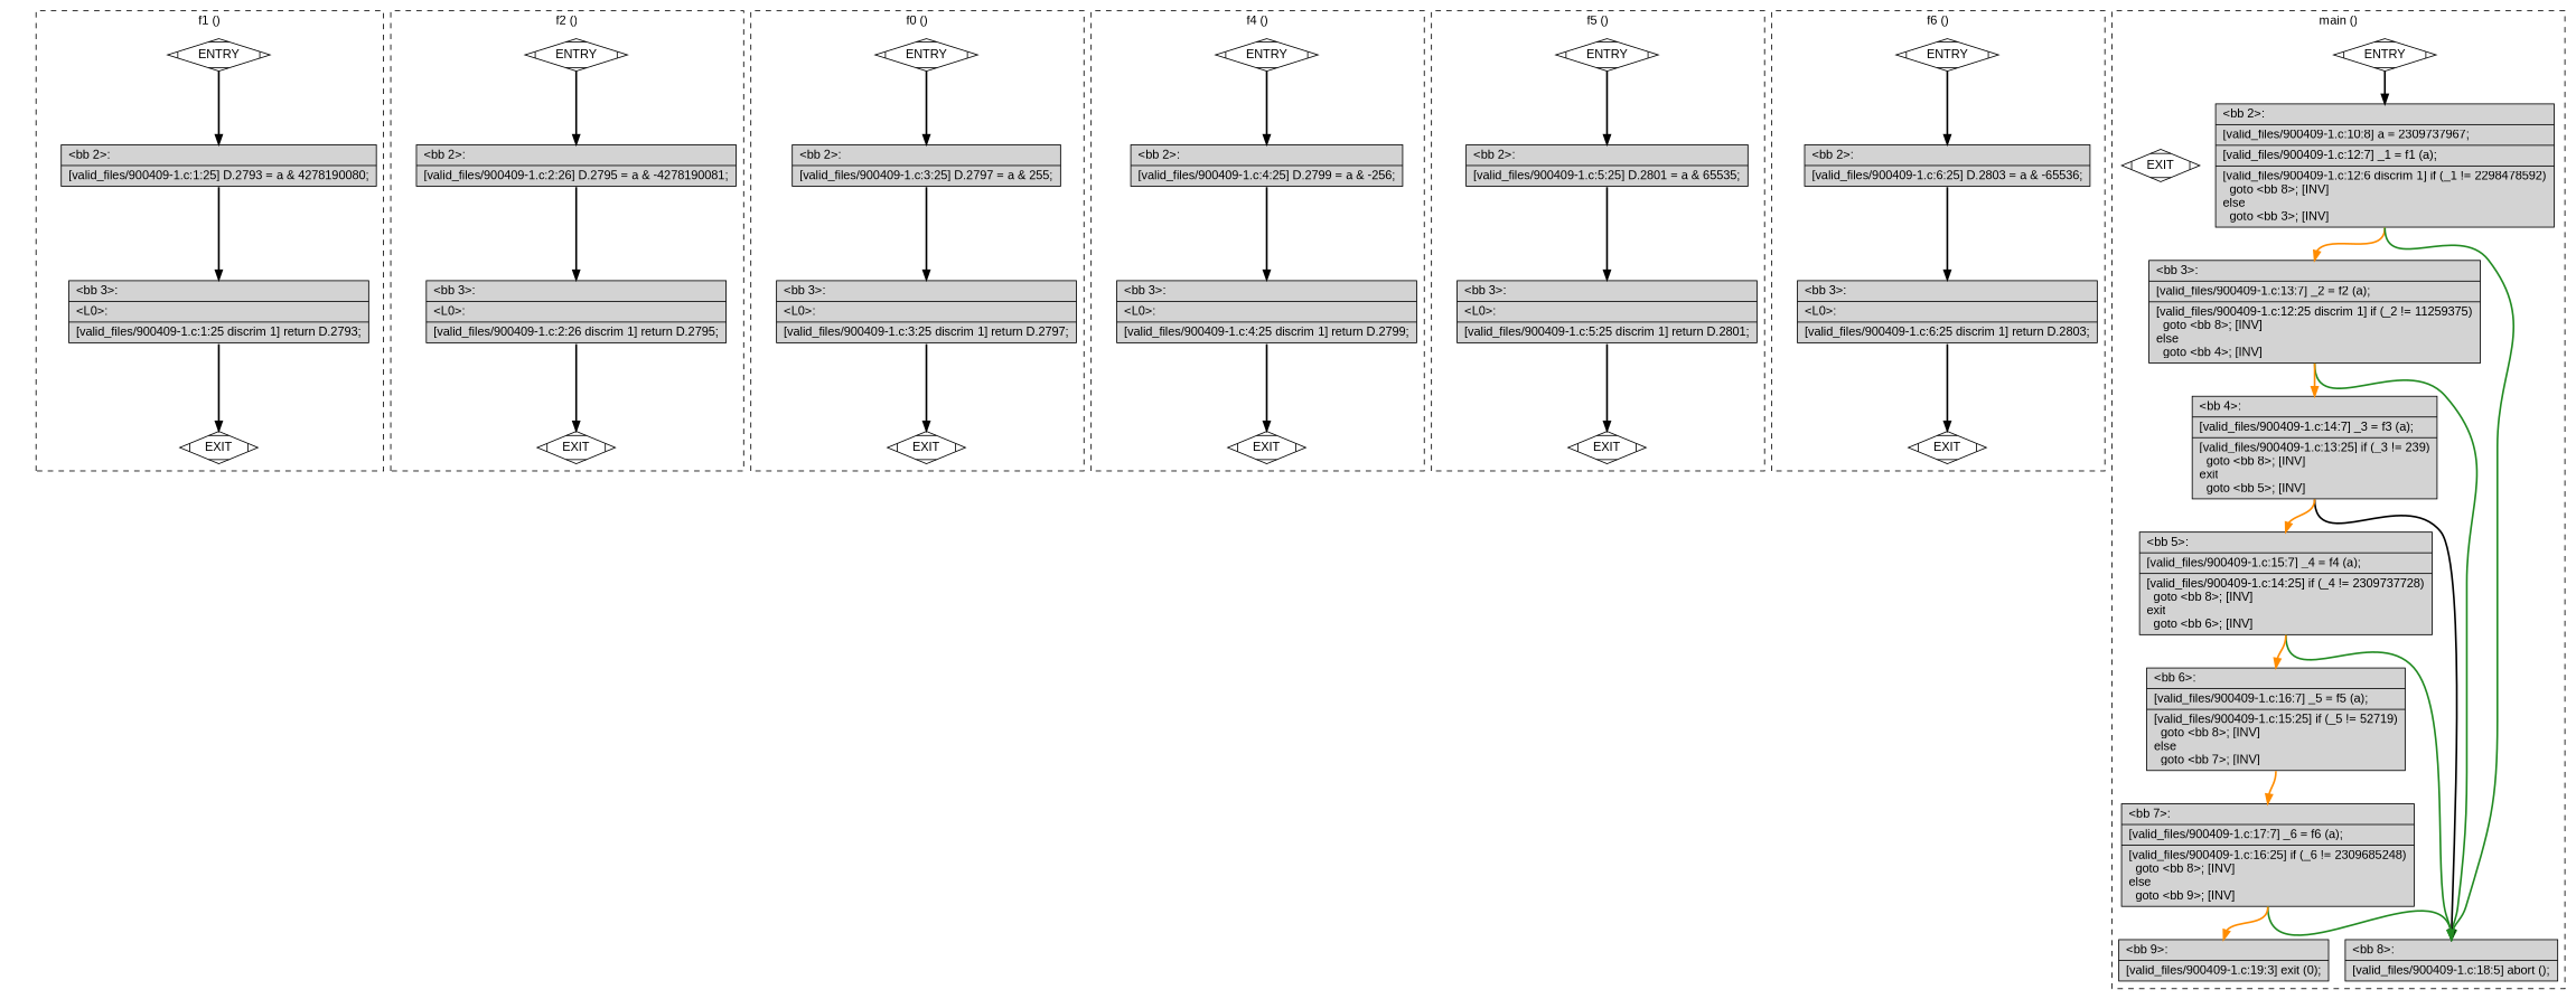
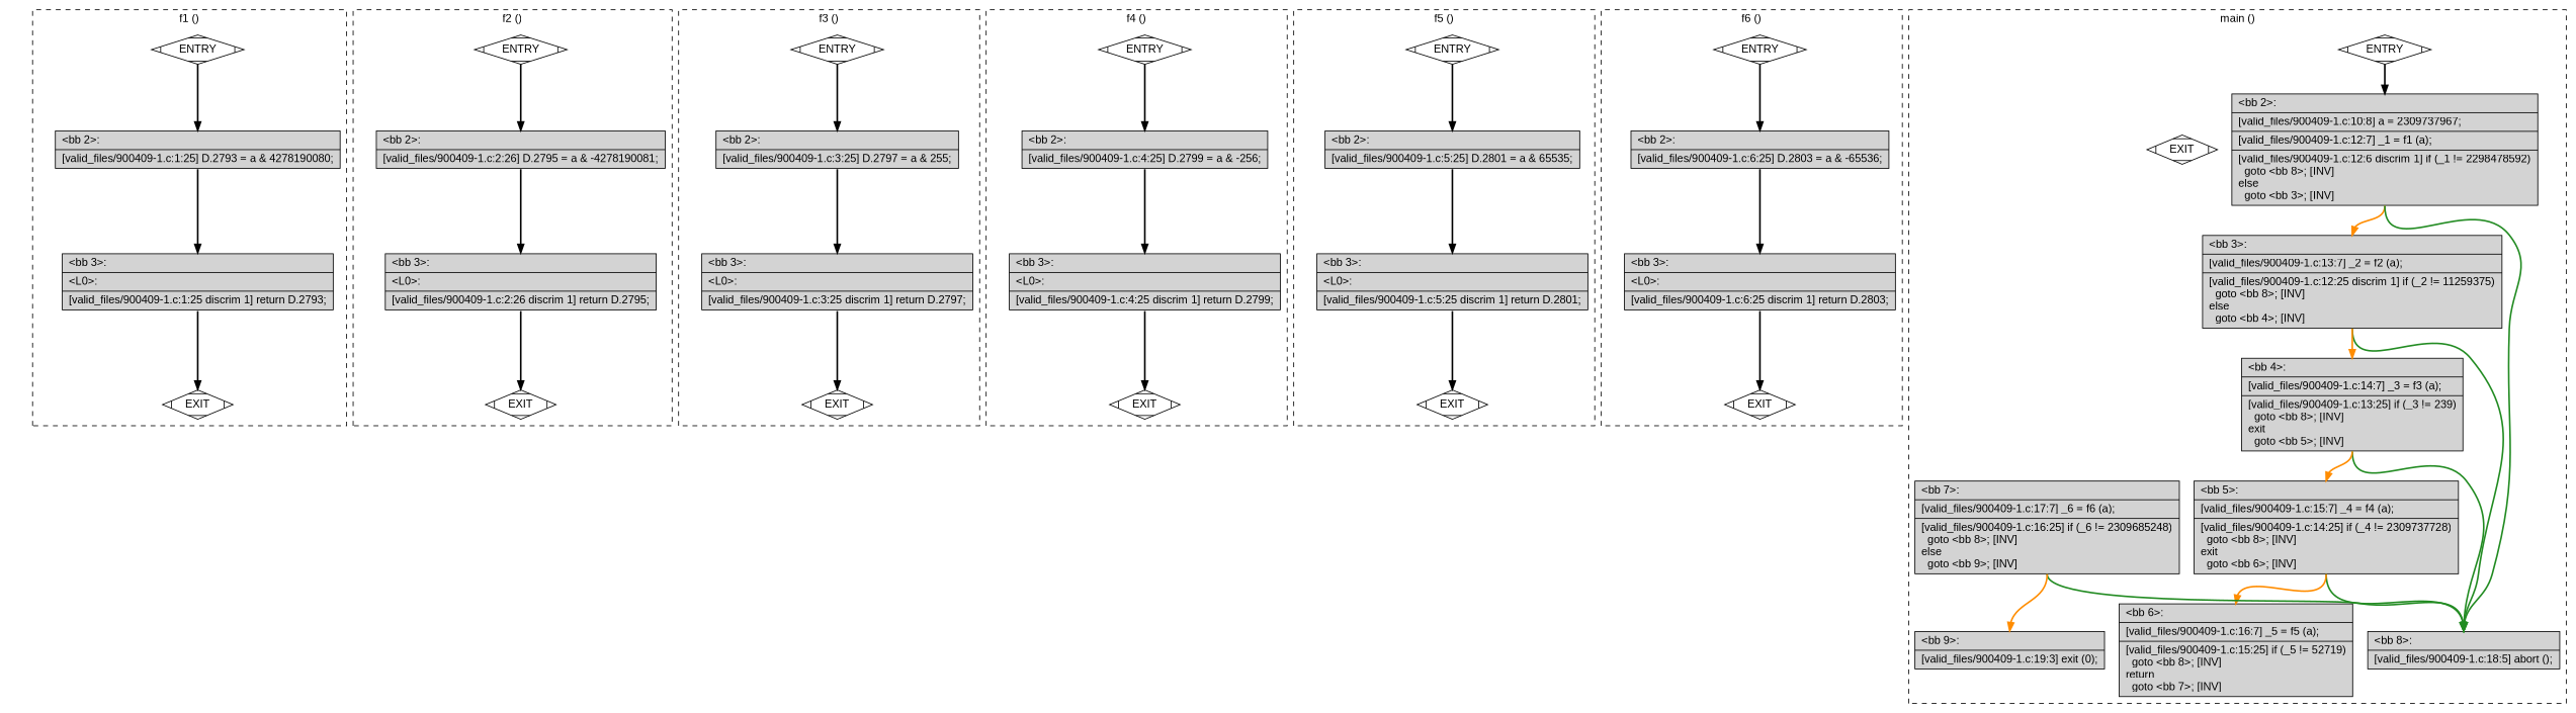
  digraph {
    fontname="Liberation Sans"
    node [fillcolor=lightgrey fontname="Liberation Sans" shape=record style=filled]
    edge [constraint=true fontname="Liberation Sans" headport=n style="solid,bold" tailport=s color=black weight=10]
    n1 [fillcolor=white label=ENTRY shape=Mdiamond]
    n2 [fillcolor=white label=EXIT shape=Mdiamond]
    n3 [label="{\<bb\ 2\>:\l|[valid_files/900409-1.c:1:25]\ D.2793\ =\ a\ &\ 4278190080;\l}"]
    n4 [label="{\<bb\ 3\>:\l|\<L0\>:\l|[valid_files/900409-1.c:1:25\ discrim\ 1]\ return\ D.2793;\l}"]
    n5 [fillcolor=white label=ENTRY shape=Mdiamond]
    n6 [fillcolor=white label=EXIT shape=Mdiamond]
    n7 [label="{\<bb\ 2\>:\l|[valid_files/900409-1.c:2:26]\ D.2795\ =\ a\ &\ -4278190081;\l}"]
    n8 [label="{\<bb\ 3\>:\l|\<L0\>:\l|[valid_files/900409-1.c:2:26\ discrim\ 1]\ return\ D.2795;\l}"]
    n9 [fillcolor=white label=ENTRY shape=Mdiamond]
    n10 [fillcolor=white label=EXIT shape=Mdiamond]
    n11 [label="{\<bb\ 2\>:\l|[valid_files/900409-1.c:3:25]\ D.2797\ =\ a\ &\ 255;\l}"]
    n12 [label="{\<bb\ 3\>:\l|\<L0\>:\l|[valid_files/900409-1.c:3:25\ discrim\ 1]\ return\ D.2797;\l}"]
    n13 [fillcolor=white label=ENTRY shape=Mdiamond]
    n14 [fillcolor=white label=EXIT shape=Mdiamond]
    n15 [label="{\<bb\ 2\>:\l|[valid_files/900409-1.c:4:25]\ D.2799\ =\ a\ &\ -256;\l}"]
    n16 [label="{\<bb\ 3\>:\l|\<L0\>:\l|[valid_files/900409-1.c:4:25\ discrim\ 1]\ return\ D.2799;\l}"]
    n17 [fillcolor=white label=ENTRY shape=Mdiamond]
    n18 [fillcolor=white label=EXIT shape=Mdiamond]
    n19 [label="{\<bb\ 2\>:\l|[valid_files/900409-1.c:5:25]\ D.2801\ =\ a\ &\ 65535;\l}"]
    n20 [label="{\<bb\ 3\>:\l|\<L0\>:\l|[valid_files/900409-1.c:5:25\ discrim\ 1]\ return\ D.2801;\l}"]
    n21 [fillcolor=white label=ENTRY shape=Mdiamond]
    n22 [fillcolor=white label=EXIT shape=Mdiamond]
    n23 [label="{\<bb\ 2\>:\l|[valid_files/900409-1.c:6:25]\ D.2803\ =\ a\ &\ -65536;\l}"]
    n24 [label="{\<bb\ 3\>:\l|\<L0\>:\l|[valid_files/900409-1.c:6:25\ discrim\ 1]\ return\ D.2803;\l}"]
    n25 [fillcolor=white label=ENTRY shape=Mdiamond]
    n26 [fillcolor=white label=EXIT shape=Mdiamond]
    n27 [label="{\<bb\ 2\>:\l|[valid_files/900409-1.c:10:8]\ a\ =\ 2309737967;\l|[valid_files/900409-1.c:12:7]\ _1\ =\ f1\ (a);\l|[valid_files/900409-1.c:12:6\ discrim\ 1]\ if\ (_1\ !=\ 2298478592)\l\ \ goto\ \<bb\ 8\>;\ [INV]\lelse\l\ \ goto\ \<bb\ 3\>;\ [INV]\l}"]
    n28 [label="{\<bb\ 3\>:\l|[valid_files/900409-1.c:13:7]\ _2\ =\ f2\ (a);\l|[valid_files/900409-1.c:12:25\ discrim\ 1]\ if\ (_2\ !=\ 11259375)\l\ \ goto\ \<bb\ 8\>;\ [INV]\lelse\l\ \ goto\ \<bb\ 4\>;\ [INV]\l}"]
    n29 [label="{\<bb\ 8\>:\l|[valid_files/900409-1.c:18:5]\ abort\ ();\l}"]
    n30 [label="{\<bb\ 4\>:\l|[valid_files/900409-1.c:14:7]\ _3\ =\ f3\ (a);\l|[valid_files/900409-1.c:13:25]\ if\ (_3\ !=\ 239)\l\ \ goto\ \<bb\ 8\>;\ [INV]\lexit\l\ \ goto\ \<bb\ 5\>;\ [INV]\l}"]
    n31 [label="{\<bb\ 5\>:\l|[valid_files/900409-1.c:15:7]\ _4\ =\ f4\ (a);\l|[valid_files/900409-1.c:14:25]\ if\ (_4\ !=\ 2309737728)\l\ \ goto\ \<bb\ 8\>;\ [INV]\lexit\l\ \ goto\ \<bb\ 6\>;\ [INV]\l}"]
-   n32 [label="{\<bb\ 6\>:\l|[valid_files/900409-1.c:16:7]\ _5\ =\ f5\ (a);\l|[valid_files/900409-1.c:15:25]\ if\ (_5\ !=\ 52719)\l\ \ goto\ \<bb\ 8\>;\ [INV]\lelse\l\ \ goto\ \<bb\ 7\>;\ [INV]\l}"]
+   n32 [label="{\<bb\ 6\>:\l|[valid_files/900409-1.c:16:7]\ _5\ =\ f5\ (a);\l|[valid_files/900409-1.c:15:25]\ if\ (_5\ !=\ 52719)\l\ \ goto\ \<bb\ 8\>;\ [INV]\lreturn\l\ \ goto\ \<bb\ 7\>;\ [INV]\l}"]
    n33 [label="{\<bb\ 7\>:\l|[valid_files/900409-1.c:17:7]\ _6\ =\ f6\ (a);\l|[valid_files/900409-1.c:16:25]\ if\ (_6\ !=\ 2309685248)\l\ \ goto\ \<bb\ 8\>;\ [INV]\lelse\l\ \ goto\ \<bb\ 9\>;\ [INV]\l}"]
    n34 [label="{\<bb\ 9\>:\l|[valid_files/900409-1.c:19:3]\ exit\ (0);\l}"]
    subgraph cluster_1 {
      color=black
      label="f1 ()"
      style=dashed
      n1
      n2
      n3
      n4
    }
    subgraph cluster_2 {
      color=black
      label="f2 ()"
      style=dashed
      n5
      n6
      n7
      n8
    }
    subgraph cluster_3 {
      color=black
-     label="f0 ()"
+     label="f3 ()"
      style=dashed
      n9
      n10
      n11
      n12
    }
    subgraph cluster_4 {
      color=black
      label="f4 ()"
      style=dashed
      n13
      n14
      n15
      n16
    }
    subgraph cluster_5 {
      color=black
      label="f5 ()"
      style=dashed
      n17
      n18
      n19
      n20
    }
    subgraph cluster_6 {
      color=black
      label="f6 ()"
      style=dashed
      n21
      n22
      n23
      n24
    }
    subgraph cluster_7 {
      color=black
      label="main ()"
      style=dashed
      n25
      n26
      n27
      n28
      n29
      n30
      n31
      n32
      n33
      n34
    }
    n1 -> n2 [style=invis color="" weight=""]
    n1 -> n3 [weight=100]
    n3 -> n4 [weight=100]
    n4 -> n2
    n5 -> n6 [style=invis color="" weight=""]
    n5 -> n7 [weight=100]
    n7 -> n8 [weight=100]
    n8 -> n6
    n9 -> n10 [style=invis color="" weight=""]
    n9 -> n11 [weight=100]
    n11 -> n12 [weight=100]
    n12 -> n10
    n13 -> n14 [style=invis color="" weight=""]
    n13 -> n15 [weight=100]
    n15 -> n16 [weight=100]
    n16 -> n14
    n17 -> n18 [style=invis color="" weight=""]
    n17 -> n19 [weight=100]
    n19 -> n20 [weight=100]
    n20 -> n18
    n21 -> n22 [style=invis color="" weight=""]
    n21 -> n23 [weight=100]
    n23 -> n24 [weight=100]
    n24 -> n22
    n25 -> n26 [style=invis color="" weight=""]
    n25 -> n27 [weight=100]
    n27 -> n28 [color=darkorange]
    n27 -> n29 [color=forestgreen]
    n28 -> n29 [color=forestgreen]
    n28 -> n30 [color=darkorange]
-   n30 -> n29
+   n30 -> n29 [color=forestgreen]
    n30 -> n31 [color=darkorange]
    n31 -> n29 [color=forestgreen]
    n31 -> n32 [color=darkorange]
-   n32 -> n33 [color=darkorange]
    n33 -> n29 [color=forestgreen]
    n33 -> n34 [color=darkorange]
  }
